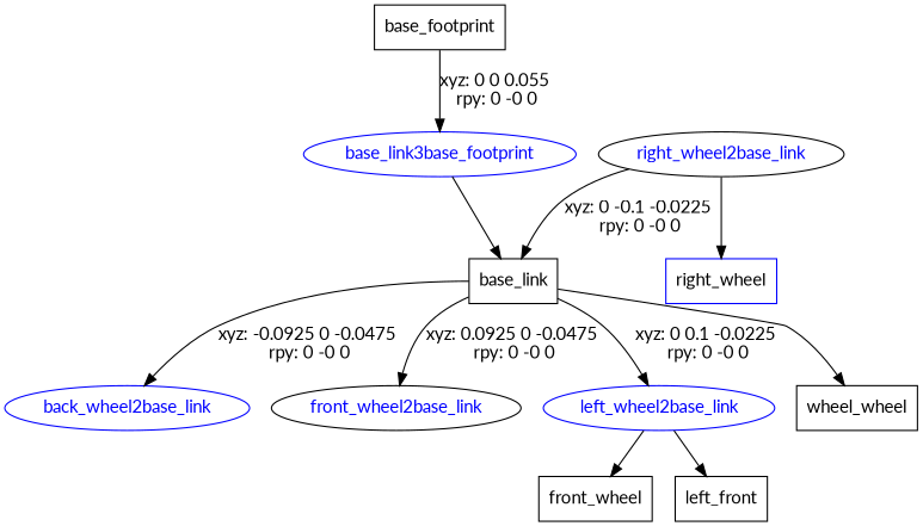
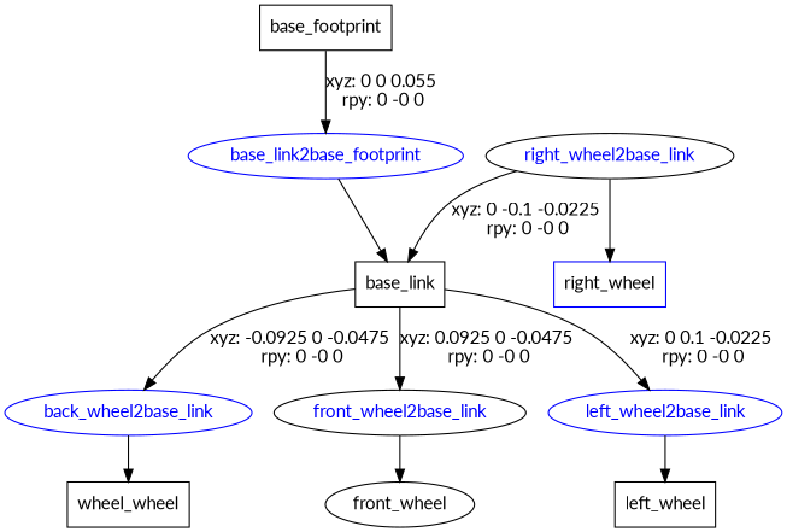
  digraph {
    fontname=Lato
    node [fontname=Lato shape=box]
    edge [fontname=Lato]
    n1 [label=base_footprint]
-   base_link2base_footprint [color=blue fontcolor=blue shape=ellipse label=base_link3base_footprint]
+   base_link2base_footprint [color=blue fontcolor=blue shape=ellipse]
    n3 [label=base_link]
    back_wheel2base_link [color=blue fontcolor=blue shape=ellipse]
    front_wheel2base_link [color=black fontcolor=blue shape=ellipse]
    left_wheel2base_link [color=blue fontcolor=blue shape=ellipse]
    n7 [label=wheel_wheel]
-   n8 [label=front_wheel]
-   n9 [label=left_front]
+   n8 [label=front_wheel shape=ellipse]
+   n9 [label=left_wheel]
    right_wheel2base_link [color=black fontcolor=blue shape=ellipse]
    n11 [color=blue label=right_wheel]
    n1 -> base_link2base_footprint [label="xyz: 0 0 0.055 \nrpy: 0 -0 0"]
    base_link2base_footprint -> n3
    n3 -> back_wheel2base_link [label="xyz: -0.0925 0 -0.0475 \nrpy: 0 -0 0"]
    n3 -> front_wheel2base_link [label="xyz: 0.0925 0 -0.0475 \nrpy: 0 -0 0"]
    n3 -> left_wheel2base_link [label="xyz: 0 0.1 -0.0225 \nrpy: 0 -0 0"]
-   n3 -> n7
-   left_wheel2base_link -> n8
+   back_wheel2base_link -> n7
+   front_wheel2base_link -> n8
    left_wheel2base_link -> n9
    right_wheel2base_link -> n3 [label="xyz: 0 -0.1 -0.0225 \nrpy: 0 -0 0"]
    right_wheel2base_link -> n11
  }
